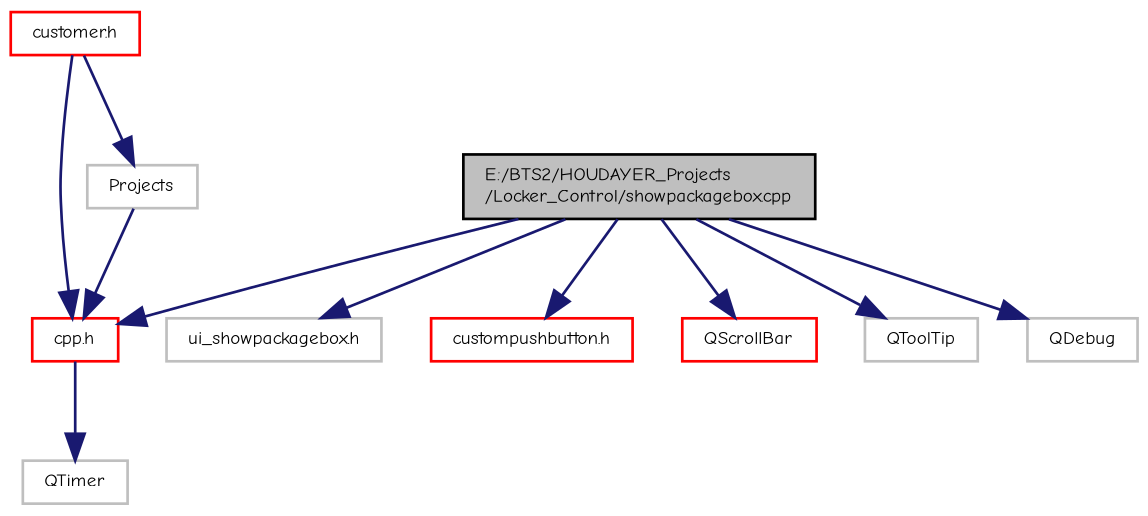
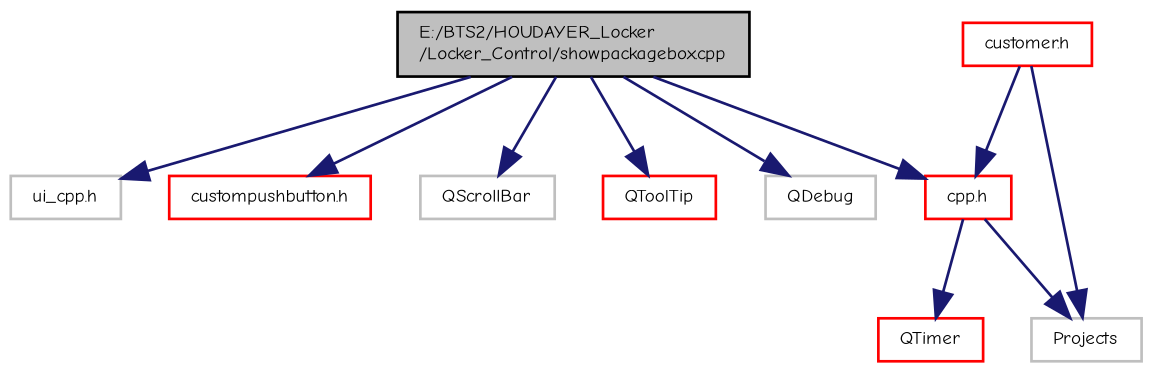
  digraph {
    fontname="Comic Neue"
    node [color=grey75 fontname="Comic Neue" fontsize=7 shape=record]
    edge [color=midnightblue fontname="Comic Neue" fontsize=7 labelfontname=Helvetica labelfontsize=7 style=solid]
-   n1 [color=black fillcolor=grey75 fontcolor=black height=0.2 label="E:/BTS2/HOUDAYER_Projects\l/Locker_Control/showpackagebox.cpp" style=filled width=0.4]
+   n1 [color=black fillcolor=grey75 fontcolor=black height=0.2 label="E:/BTS2/HOUDAYER_Locker\l/Locker_Control/showpackagebox.cpp" style=filled width=0.4]
    n2 [color=red height=0.2 label="cpp.h" width=0.4]
-   n3 [height=0.2 label="ui_showpackagebox.h" width=0.4]
+   n3 [height=0.2 label="ui_cpp.h" width=0.4]
    n4 [color=red height=0.2 label="custompushbutton.h" width=0.4]
-   n5 [color=red height=0.2 label=QScrollBar width=0.4]
-   n6 [height=0.2 label=QToolTip width=0.4]
+   n5 [height=0.2 label=QScrollBar width=0.4]
+   n6 [color=red height=0.2 label=QToolTip width=0.4]
    n7 [height=0.2 label=QDebug width=0.4]
    n8 [height=0.2 label=Projects width=0.4]
-   n9 [height=0.2 label=QTimer width=0.4]
+   n9 [color=red height=0.2 label=QTimer width=0.4]
    n10 [color=red height=0.2 label="customer.h" width=0.4]
    n1 -> n2
    n1 -> n3
    n1 -> n4
    n1 -> n5
    n1 -> n6
    n1 -> n7
-   n8 -> n2
+   n2 -> n8
    n2 -> n9
    n10 -> n2
    n10 -> n8
  }
